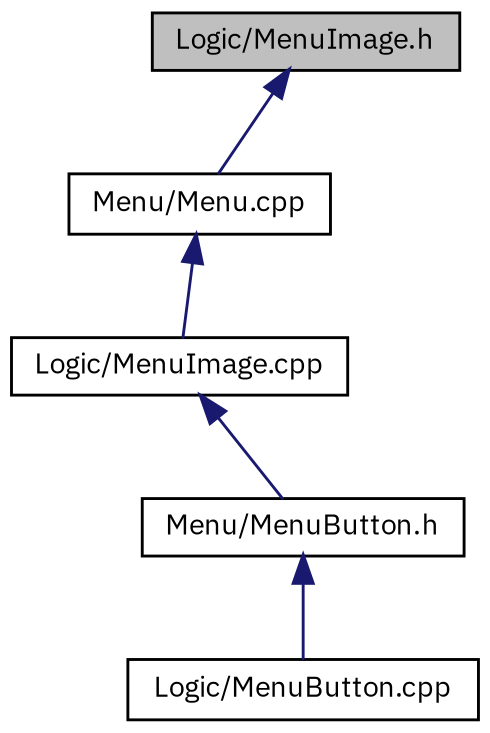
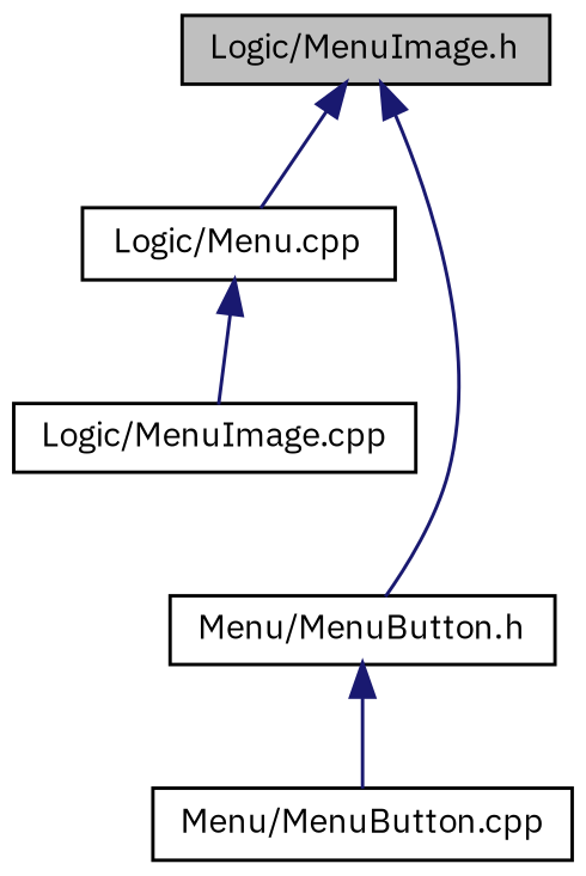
  digraph {
    fontname="IBM Plex Sans"
    node [color=black fillcolor=white fontname="IBM Plex Sans" fontsize=10 shape=record style=filled]
    edge [color=midnightblue dir=back fontname="IBM Plex Sans" fontsize=10 labelfontname=Helvetica labelfontsize=10 style=solid]
    n1 [fillcolor=grey75 fontcolor=black height=0.2 label="Logic/MenuImage.h" width=0.4]
-   n2 [height=0.2 label="Menu/Menu.cpp" width=0.4]
+   n2 [height=0.2 label="Logic/Menu.cpp" width=0.4]
    n3 [height=0.2 label="Menu/MenuButton.h" width=0.4]
    n4 [height=0.2 label="Logic/MenuImage.cpp" width=0.4]
-   n5 [height=0.2 label="Logic/MenuButton.cpp" width=0.4]
+   n5 [height=0.2 label="Menu/MenuButton.cpp" width=0.4]
    n1 -> n2
-   n4 -> n3
+   n1 -> n3
    n2 -> n4
    n3 -> n5
  }
